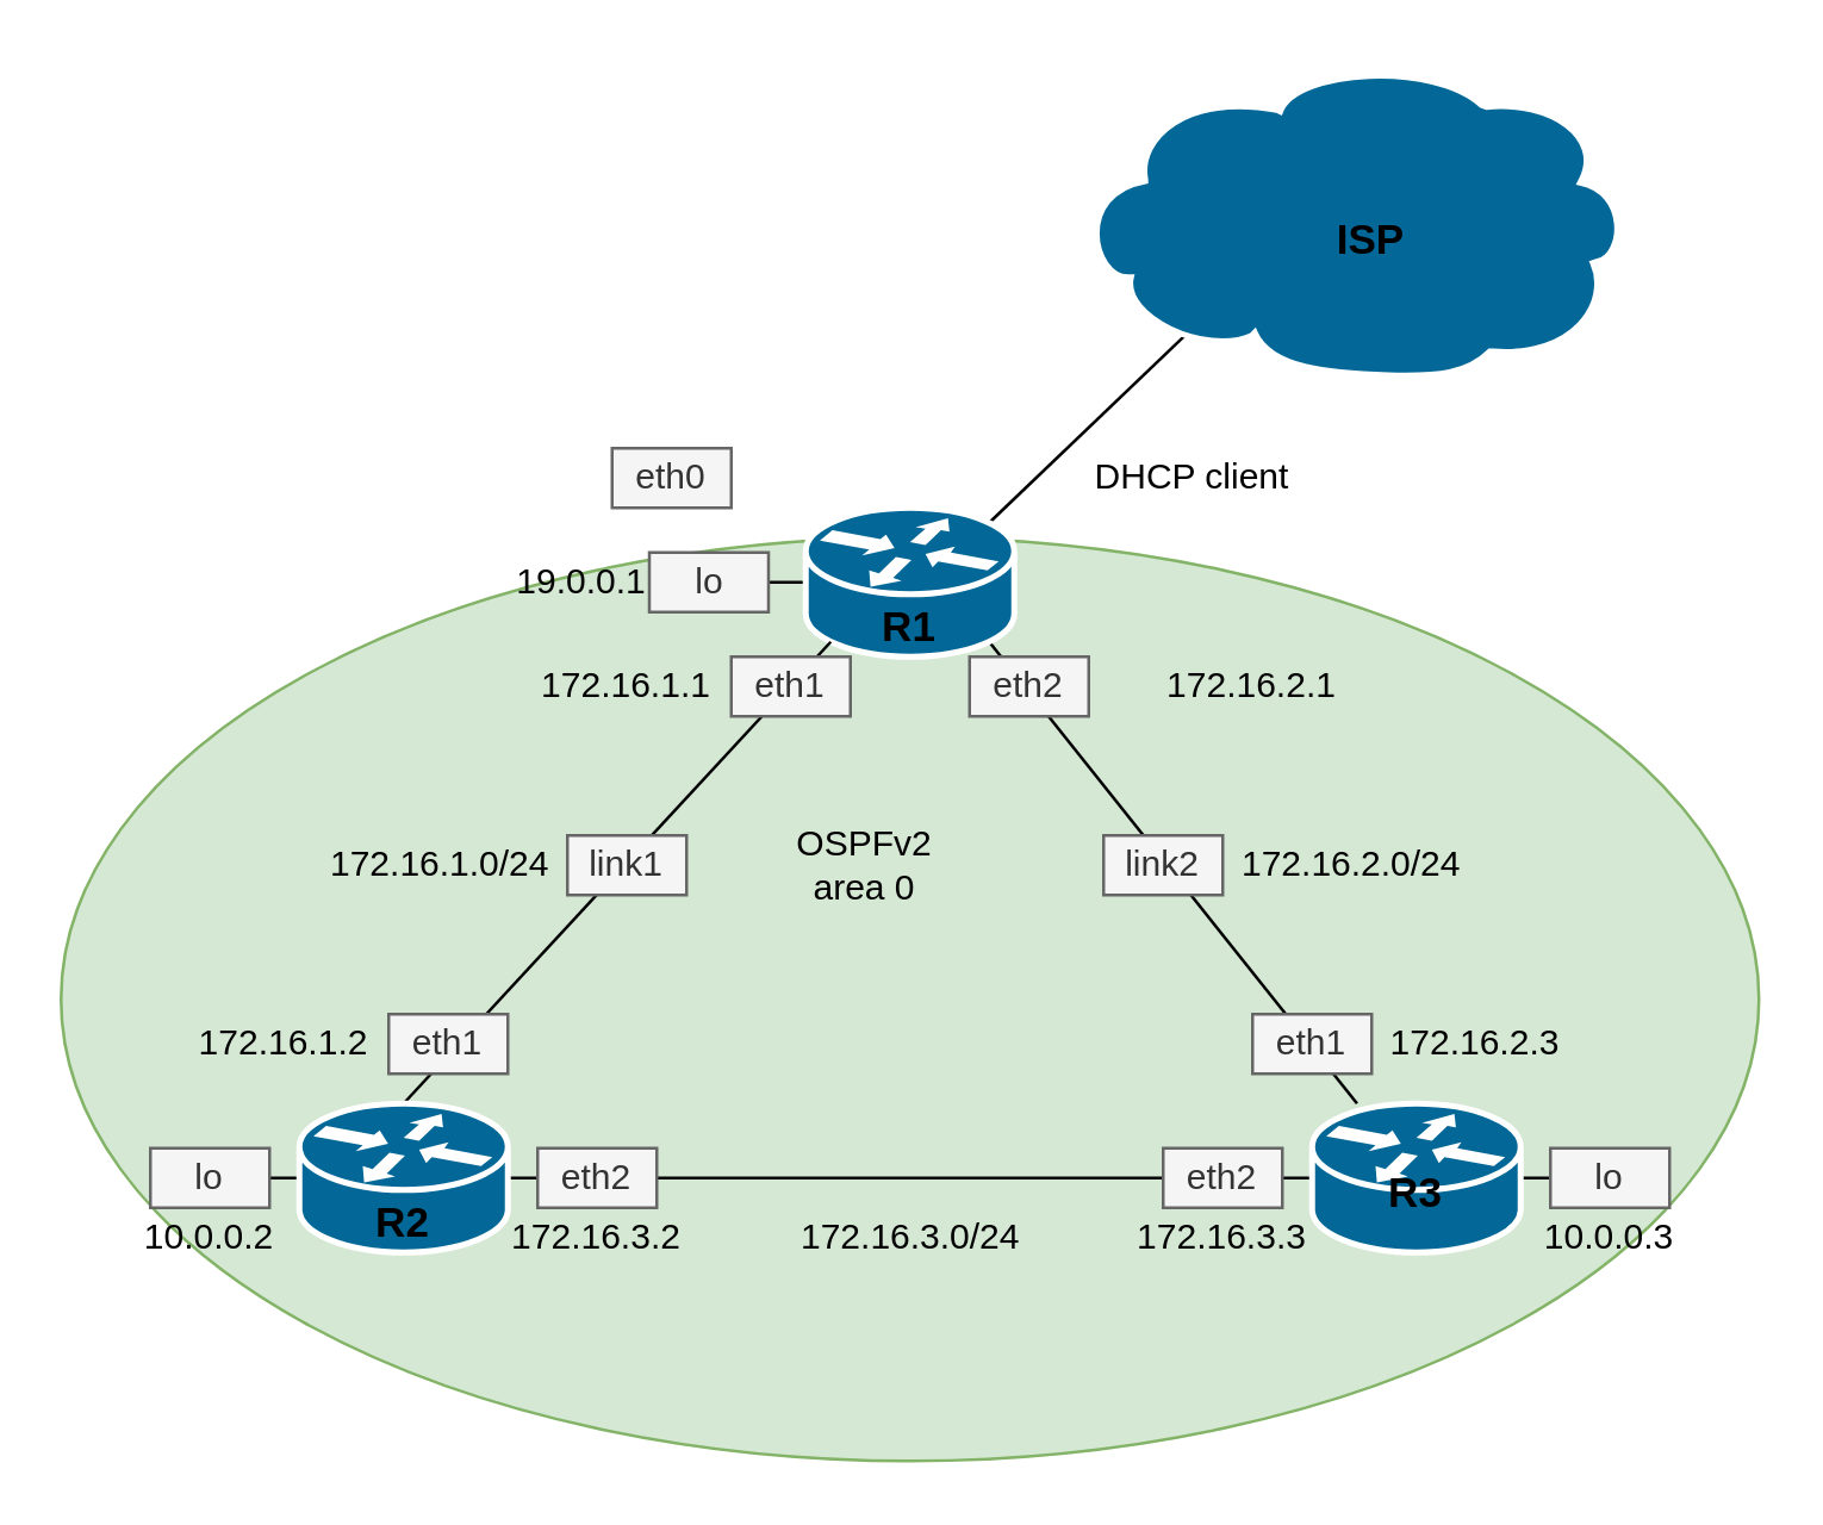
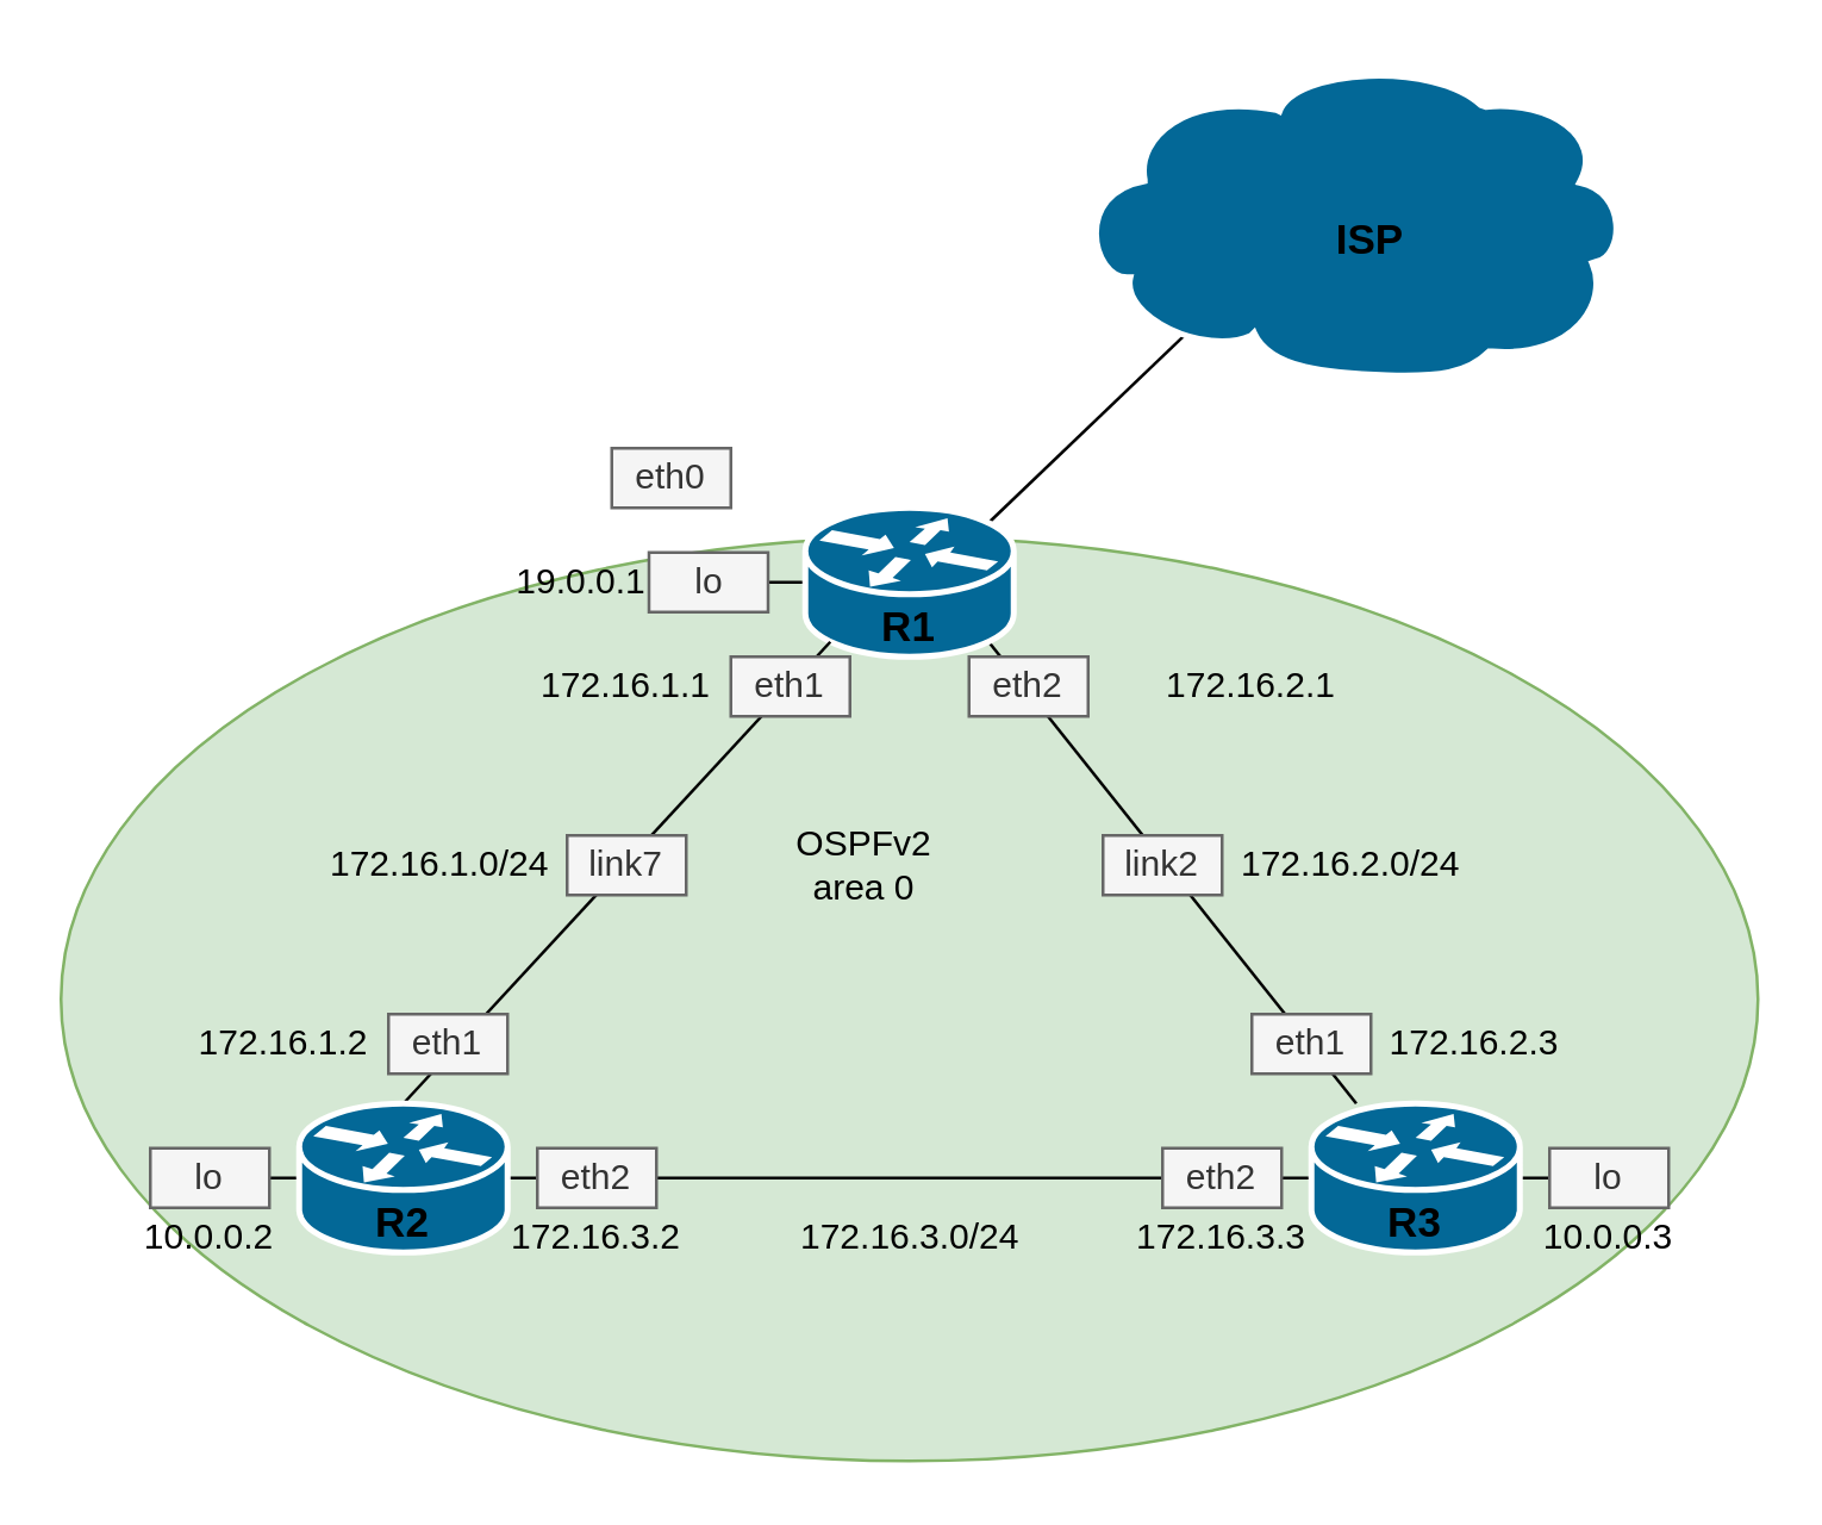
  <mxCell id="0" />
  <mxCell id="1" parent="0" />
  <mxCell id="2" value="" style="ellipse;whiteSpace=wrap;html=1;rounded=0;strokeColor=#82b366;fillColor=#d5e8d4;" parent="1" vertex="1"><mxGeometry x="20" y="180" width="570" height="310" as="geometry" /></mxCell>
  <mxCell id="3" style="edgeStyle=none;rounded=0;orthogonalLoop=1;jettySize=auto;html=1;exitX=0.88;exitY=0.9;exitDx=0;exitDy=0;exitPerimeter=0;endArrow=none;endFill=0;" parent="1" source="6" target="12" edge="1"><mxGeometry relative="1" as="geometry" /></mxCell>
  <mxCell id="4" style="edgeStyle=none;rounded=0;orthogonalLoop=1;jettySize=auto;html=1;exitX=0.88;exitY=0.1;exitDx=0;exitDy=0;exitPerimeter=0;entryX=0.2;entryY=0.87;entryDx=0;entryDy=0;entryPerimeter=0;endArrow=none;endFill=0;" parent="1" source="6" target="13" edge="1"><mxGeometry relative="1" as="geometry" /></mxCell>
  <mxCell id="5" style="edgeStyle=none;rounded=0;orthogonalLoop=1;jettySize=auto;html=1;exitX=0;exitY=0.5;exitDx=0;exitDy=0;exitPerimeter=0;endArrow=none;endFill=0;entryX=1;entryY=0.5;entryDx=0;entryDy=0;" parent="1" source="6" target="33" edge="1"><mxGeometry relative="1" as="geometry"><mxPoint x="240" y="140" as="targetPoint" /></mxGeometry></mxCell>
  <mxCell id="6" value="" style="shape=mxgraph.cisco.routers.router;html=1;pointerEvents=1;dashed=0;fillColor=#036897;strokeColor=#ffffff;strokeWidth=2;verticalLabelPosition=bottom;verticalAlign=top;align=center;outlineConnect=0;" parent="1" vertex="1"><mxGeometry x="270" y="170" width="70" height="50" as="geometry" /></mxCell>
  <mxCell id="7" style="rounded=0;orthogonalLoop=1;jettySize=auto;html=1;exitX=1;exitY=0.5;exitDx=0;exitDy=0;exitPerimeter=0;entryX=0;entryY=0.5;entryDx=0;entryDy=0;entryPerimeter=0;endArrow=none;endFill=0;" parent="1" source="10" target="12" edge="1"><mxGeometry relative="1" as="geometry" /></mxCell>
  <mxCell id="8" style="rounded=0;orthogonalLoop=1;jettySize=auto;html=1;exitX=0.5;exitY=0;exitDx=0;exitDy=0;exitPerimeter=0;entryX=0.12;entryY=0.9;entryDx=0;entryDy=0;entryPerimeter=0;endArrow=none;endFill=0;" parent="1" source="10" target="6" edge="1"><mxGeometry relative="1" as="geometry" /></mxCell>
  <mxCell id="9" style="edgeStyle=none;rounded=0;orthogonalLoop=1;jettySize=auto;html=1;exitX=0;exitY=0.5;exitDx=0;exitDy=0;exitPerimeter=0;endArrow=none;endFill=0;" parent="1" source="10" edge="1"><mxGeometry relative="1" as="geometry"><mxPoint x="50" y="395" as="targetPoint" /></mxGeometry></mxCell>
  <mxCell id="10" value="" style="shape=mxgraph.cisco.routers.router;html=1;pointerEvents=1;dashed=0;fillColor=#036897;strokeColor=#ffffff;strokeWidth=2;verticalLabelPosition=bottom;verticalAlign=top;align=center;outlineConnect=0;" parent="1" vertex="1"><mxGeometry x="100" y="370" width="70" height="50" as="geometry" /></mxCell>
  <mxCell id="11" style="edgeStyle=none;rounded=0;orthogonalLoop=1;jettySize=auto;html=1;exitX=1;exitY=0.5;exitDx=0;exitDy=0;exitPerimeter=0;endArrow=none;endFill=0;" parent="1" source="12" edge="1"><mxGeometry relative="1" as="geometry"><mxPoint x="560" y="395" as="targetPoint" /></mxGeometry></mxCell>
  <mxCell id="12" value="" style="shape=mxgraph.cisco.routers.router;html=1;pointerEvents=1;dashed=0;fillColor=#036897;strokeColor=#ffffff;strokeWidth=2;verticalLabelPosition=bottom;verticalAlign=top;align=center;outlineConnect=0;" parent="1" vertex="1"><mxGeometry x="440" y="370" width="70" height="50" as="geometry" /></mxCell>
  <mxCell id="13" value="" style="shape=mxgraph.cisco.storage.cloud;html=1;pointerEvents=1;dashed=0;fillColor=#036897;strokeColor=#ffffff;strokeWidth=2;verticalLabelPosition=bottom;verticalAlign=top;align=center;outlineConnect=0;" parent="1" vertex="1"><mxGeometry x="360" y="20" width="186" height="106" as="geometry" /></mxCell>
  <mxCell id="14" value="&lt;b&gt;&lt;font style=&quot;font-size: 14px&quot;&gt;R1&lt;/font&gt;&lt;/b&gt;" style="text;html=1;strokeColor=none;fillColor=none;align=center;verticalAlign=middle;whiteSpace=wrap;rounded=0;" parent="1" vertex="1"><mxGeometry x="285" y="200" width="40" height="20" as="geometry" /></mxCell>
  <mxCell id="15" value="&lt;b&gt;&lt;font style=&quot;font-size: 14px&quot;&gt;R2&lt;/font&gt;&lt;/b&gt;" style="text;html=1;strokeColor=none;fillColor=none;align=center;verticalAlign=middle;whiteSpace=wrap;rounded=0;" parent="1" vertex="1"><mxGeometry x="115" y="400" width="40" height="20" as="geometry" /></mxCell>
- <mxCell id="16" value="&lt;b&gt;&lt;font style=&quot;font-size: 14px&quot;&gt;R3&lt;/font&gt;&lt;/b&gt;" style="text;html=1;strokeColor=none;fillColor=none;align=center;verticalAlign=middle;whiteSpace=wrap;rounded=0;" parent="1" vertex="1"><mxGeometry x="455" y="390" width="40" height="20" as="geometry" /></mxCell>
+ <mxCell id="16" value="&lt;b&gt;&lt;font style=&quot;font-size: 14px&quot;&gt;R3&lt;/font&gt;&lt;/b&gt;" style="text;html=1;strokeColor=none;fillColor=none;align=center;verticalAlign=middle;whiteSpace=wrap;rounded=0;" parent="1" vertex="1"><mxGeometry x="455" y="400" width="40" height="20" as="geometry" /></mxCell>
  <mxCell id="17" value="&lt;b&gt;&lt;font style=&quot;font-size: 14px&quot;&gt;ISP&lt;/font&gt;&lt;/b&gt;" style="text;html=1;strokeColor=none;fillColor=none;align=center;verticalAlign=middle;whiteSpace=wrap;rounded=0;" parent="1" vertex="1"><mxGeometry x="440" y="70" width="40" height="20" as="geometry" /></mxCell>
  <mxCell id="18" value="eth0" style="text;html=1;strokeColor=#666666;fillColor=#f5f5f5;align=center;verticalAlign=middle;whiteSpace=wrap;rounded=0;fontColor=#333333;" parent="1" vertex="1"><mxGeometry x="205" y="150" width="40" height="20" as="geometry" /></mxCell>
  <mxCell id="19" value="eth2" style="text;html=1;strokeColor=#666666;fillColor=#f5f5f5;align=center;verticalAlign=middle;whiteSpace=wrap;rounded=0;fontColor=#333333;" parent="1" vertex="1"><mxGeometry x="325" y="220" width="40" height="20" as="geometry" /></mxCell>
  <mxCell id="20" value="eth1" style="text;html=1;strokeColor=#666666;fillColor=#f5f5f5;align=center;verticalAlign=middle;whiteSpace=wrap;rounded=0;fontColor=#333333;" parent="1" vertex="1"><mxGeometry x="245" y="220" width="40" height="20" as="geometry" /></mxCell>
  <mxCell id="21" value="eth1" style="text;html=1;strokeColor=#666666;fillColor=#f5f5f5;align=center;verticalAlign=middle;whiteSpace=wrap;rounded=0;fontColor=#333333;" parent="1" vertex="1"><mxGeometry x="130" y="340" width="40" height="20" as="geometry" /></mxCell>
  <mxCell id="22" value="eth1" style="text;html=1;strokeColor=#666666;fillColor=#f5f5f5;align=center;verticalAlign=middle;whiteSpace=wrap;rounded=0;fontColor=#333333;" parent="1" vertex="1"><mxGeometry x="420" y="340" width="40" height="20" as="geometry" /></mxCell>
  <mxCell id="23" value="eth2" style="text;html=1;strokeColor=#666666;fillColor=#f5f5f5;align=center;verticalAlign=middle;whiteSpace=wrap;rounded=0;fontColor=#333333;" parent="1" vertex="1"><mxGeometry x="390" y="385" width="40" height="20" as="geometry" /></mxCell>
  <mxCell id="24" value="eth2" style="text;html=1;strokeColor=#666666;fillColor=#f5f5f5;align=center;verticalAlign=middle;whiteSpace=wrap;rounded=0;fontColor=#333333;" parent="1" vertex="1"><mxGeometry x="180" y="385" width="40" height="20" as="geometry" /></mxCell>
- <mxCell id="25" value="link1" style="text;html=1;strokeColor=#666666;fillColor=#f5f5f5;align=center;verticalAlign=middle;whiteSpace=wrap;rounded=0;fontColor=#333333;" parent="1" vertex="1"><mxGeometry x="190" y="280" width="40" height="20" as="geometry" /></mxCell>
+ <mxCell id="25" value="link7" style="text;html=1;strokeColor=#666666;fillColor=#f5f5f5;align=center;verticalAlign=middle;whiteSpace=wrap;rounded=0;fontColor=#333333;" parent="1" vertex="1"><mxGeometry x="190" y="280" width="40" height="20" as="geometry" /></mxCell>
  <mxCell id="26" value="link2" style="text;html=1;strokeColor=#666666;fillColor=#f5f5f5;align=center;verticalAlign=middle;whiteSpace=wrap;rounded=0;fontColor=#333333;" parent="1" vertex="1"><mxGeometry x="370" y="280" width="40" height="20" as="geometry" /></mxCell>
  <mxCell id="27" value="172.16.1.1" style="text;html=1;strokeColor=none;fillColor=none;align=center;verticalAlign=middle;whiteSpace=wrap;rounded=0;" parent="1" vertex="1"><mxGeometry x="175" y="220" width="70" height="20" as="geometry" /></mxCell>
  <mxCell id="28" value="172.16.1.2" style="text;html=1;strokeColor=none;fillColor=none;align=center;verticalAlign=middle;whiteSpace=wrap;rounded=0;" parent="1" vertex="1"><mxGeometry x="60" y="340" width="70" height="20" as="geometry" /></mxCell>
  <mxCell id="29" value="172.16.2.1" style="text;html=1;strokeColor=none;fillColor=none;align=center;verticalAlign=middle;whiteSpace=wrap;rounded=0;" parent="1" vertex="1"><mxGeometry x="385" y="220" width="70" height="20" as="geometry" /></mxCell>
  <mxCell id="30" value="172.16.2.3" style="text;html=1;strokeColor=none;fillColor=none;align=center;verticalAlign=middle;whiteSpace=wrap;rounded=0;" parent="1" vertex="1"><mxGeometry x="460" y="340" width="70" height="20" as="geometry" /></mxCell>
  <mxCell id="31" value="172.16.3.3" style="text;html=1;strokeColor=none;fillColor=none;align=center;verticalAlign=middle;whiteSpace=wrap;rounded=0;" parent="1" vertex="1"><mxGeometry x="375" y="405" width="70" height="20" as="geometry" /></mxCell>
  <mxCell id="32" value="172.16.3.2" style="text;html=1;strokeColor=none;fillColor=none;align=center;verticalAlign=middle;whiteSpace=wrap;rounded=0;" parent="1" vertex="1"><mxGeometry x="165" y="405" width="70" height="20" as="geometry" /></mxCell>
  <mxCell id="33" value="lo" style="text;html=1;strokeColor=#666666;fillColor=#f5f5f5;align=center;verticalAlign=middle;whiteSpace=wrap;rounded=0;fontColor=#333333;" parent="1" vertex="1"><mxGeometry x="217.5" y="185" width="40" height="20" as="geometry" /></mxCell>
  <mxCell id="34" value="lo" style="text;html=1;strokeColor=#666666;fillColor=#f5f5f5;align=center;verticalAlign=middle;whiteSpace=wrap;rounded=0;fontColor=#333333;" parent="1" vertex="1"><mxGeometry x="520" y="385" width="40" height="20" as="geometry" /></mxCell>
  <mxCell id="35" value="lo" style="text;html=1;strokeColor=#666666;fillColor=#f5f5f5;align=center;verticalAlign=middle;whiteSpace=wrap;rounded=0;fontColor=#333333;" parent="1" vertex="1"><mxGeometry x="50" y="385" width="40" height="20" as="geometry" /></mxCell>
  <mxCell id="36" value="10.0.0.3" style="text;html=1;strokeColor=none;fillColor=none;align=center;verticalAlign=middle;whiteSpace=wrap;rounded=0;" parent="1" vertex="1"><mxGeometry x="505" y="405" width="70" height="20" as="geometry" /></mxCell>
  <mxCell id="37" value="10.0.0.2" style="text;html=1;strokeColor=none;fillColor=none;align=center;verticalAlign=middle;whiteSpace=wrap;rounded=0;" parent="1" vertex="1"><mxGeometry x="35" y="405" width="70" height="20" as="geometry" /></mxCell>
  <mxCell id="38" value="19.0.0.1" style="text;html=1;strokeColor=none;fillColor=none;align=center;verticalAlign=middle;whiteSpace=wrap;rounded=0;" parent="1" vertex="1"><mxGeometry x="160" y="185" width="70" height="20" as="geometry" /></mxCell>
  <mxCell id="39" value="172.16.2.0/24" style="text;html=1;strokeColor=none;fillColor=none;align=center;verticalAlign=middle;whiteSpace=wrap;rounded=0;" parent="1" vertex="1"><mxGeometry x="405.5" y="280" width="95" height="20" as="geometry" /></mxCell>
  <mxCell id="40" value="172.16.3.0/24" style="text;html=1;strokeColor=none;fillColor=none;align=center;verticalAlign=middle;whiteSpace=wrap;rounded=0;" parent="1" vertex="1"><mxGeometry x="257.5" y="405" width="95" height="20" as="geometry" /></mxCell>
  <mxCell id="41" value="172.16.1.0/24" style="text;html=1;strokeColor=none;fillColor=none;align=center;verticalAlign=middle;whiteSpace=wrap;rounded=0;" parent="1" vertex="1"><mxGeometry x="100" y="280" width="95" height="20" as="geometry" /></mxCell>
- <mxCell id="42" value="DHCP client" style="text;html=1;strokeColor=none;fillColor=none;align=center;verticalAlign=middle;whiteSpace=wrap;rounded=0;" parent="1" vertex="1"><mxGeometry x="365" y="150" width="70" height="20" as="geometry" /></mxCell>
  <mxCell id="43" value="OSPFv2&lt;br&gt;area 0" style="text;html=1;strokeColor=none;fillColor=none;align=center;verticalAlign=middle;whiteSpace=wrap;rounded=0;" parent="1" vertex="1"><mxGeometry x="270" y="280" width="40" height="20" as="geometry" /></mxCell>
